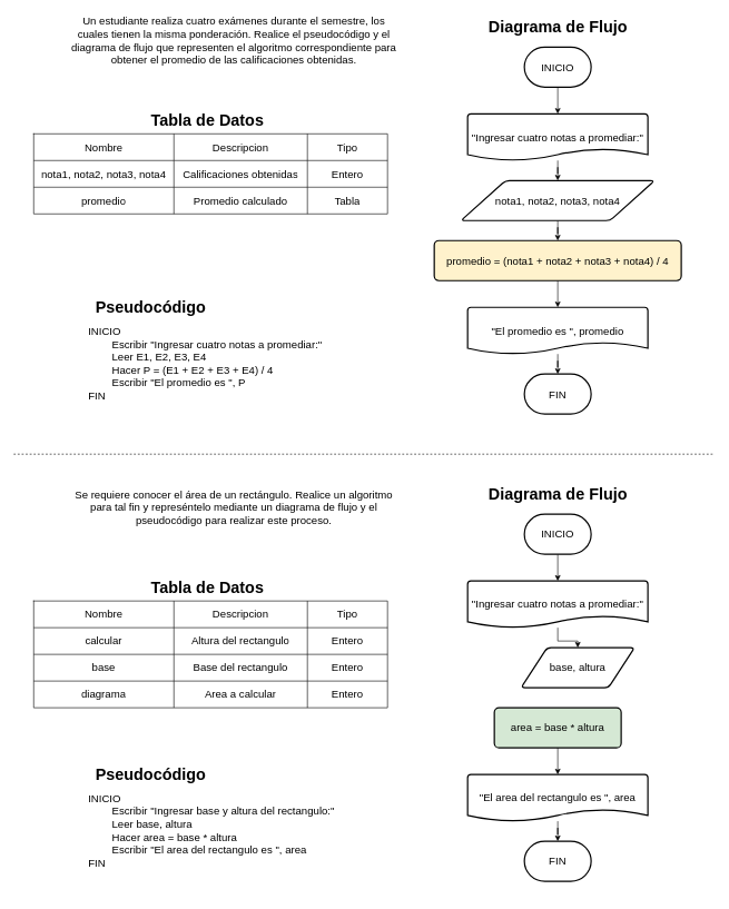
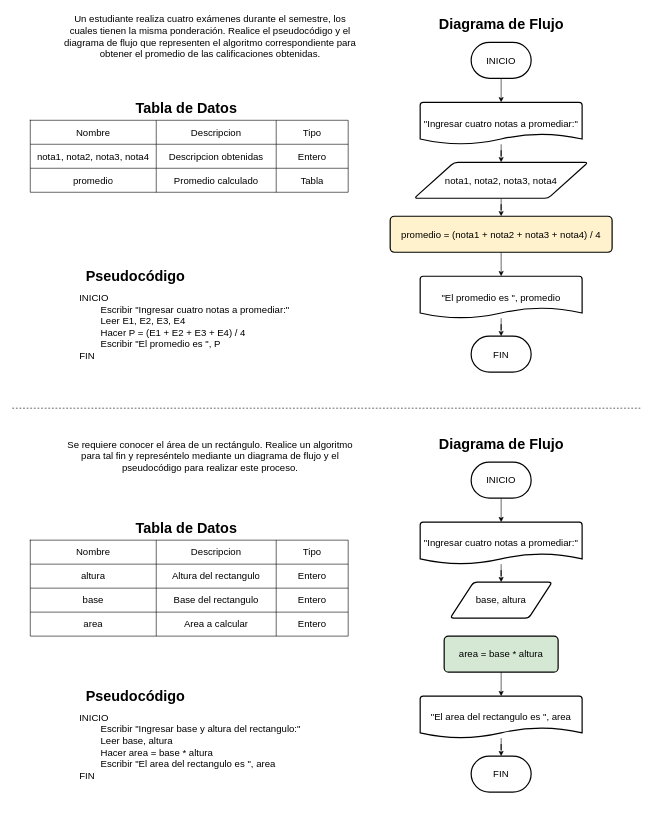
  <mxCell id="0" />
  <mxCell id="1" parent="0" />
  <mxCell id="2" value="Un estudiante realiza cuatro exámenes durante el semestre, los cuales tienen la misma ponderación. Realice el pseudocódigo y el diagrama de flujo que representen el algoritmo correspondiente para obtener el promedio de las calificaciones obtenidas.&lt;br&gt;" style="text;html=1;strokeColor=none;fillColor=none;align=center;verticalAlign=middle;whiteSpace=wrap;rounded=0;fontSize=16;" vertex="1" parent="1"><mxGeometry x="100" y="20" width="500" height="80" as="geometry" /></mxCell>
  <mxCell id="3" value="" style="shape=table;html=1;whiteSpace=wrap;startSize=0;container=1;collapsible=0;childLayout=tableLayout;fontSize=16;" vertex="1" parent="1"><mxGeometry x="50" y="200" width="530" height="120" as="geometry" /></mxCell>
  <mxCell id="4" value="" style="shape=partialRectangle;html=1;whiteSpace=wrap;collapsible=0;dropTarget=0;pointerEvents=0;fillColor=none;top=0;left=0;bottom=0;right=0;points=[[0,0.5],[1,0.5]];portConstraint=eastwest;fontSize=16;" vertex="1" parent="3"><mxGeometry width="530" height="40" as="geometry" /></mxCell>
  <mxCell id="5" value="&lt;div style=&quot;font-size: 16px;&quot;&gt;Nombre&lt;span style=&quot;white-space: pre; font-size: 16px;&quot;&gt;&lt;br style=&quot;font-size: 16px;&quot;&gt;&lt;/span&gt;&lt;/div&gt;" style="shape=partialRectangle;html=1;whiteSpace=wrap;connectable=0;fillColor=none;top=0;left=0;bottom=0;right=0;overflow=hidden;fontSize=16;" vertex="1" parent="4"><mxGeometry width="210" height="40" as="geometry" /></mxCell>
  <mxCell id="6" value="Descripcion" style="shape=partialRectangle;html=1;whiteSpace=wrap;connectable=0;fillColor=none;top=0;left=0;bottom=0;right=0;overflow=hidden;fontSize=16;" vertex="1" parent="4"><mxGeometry x="210" width="200" height="40" as="geometry" /></mxCell>
  <mxCell id="7" value="Tipo" style="shape=partialRectangle;html=1;whiteSpace=wrap;connectable=0;fillColor=none;top=0;left=0;bottom=0;right=0;overflow=hidden;fontSize=16;" vertex="1" parent="4"><mxGeometry x="410" width="120" height="40" as="geometry" /></mxCell>
  <mxCell id="8" value="" style="shape=partialRectangle;html=1;whiteSpace=wrap;collapsible=0;dropTarget=0;pointerEvents=0;fillColor=none;top=0;left=0;bottom=0;right=0;points=[[0,0.5],[1,0.5]];portConstraint=eastwest;fontSize=16;" vertex="1" parent="3"><mxGeometry y="40" width="530" height="40" as="geometry" /></mxCell>
  <mxCell id="9" value="nota1, nota2, nota3, nota4" style="shape=partialRectangle;html=1;whiteSpace=wrap;connectable=0;fillColor=none;top=0;left=0;bottom=0;right=0;overflow=hidden;fontSize=16;" vertex="1" parent="8"><mxGeometry width="210" height="40" as="geometry" /></mxCell>
- <mxCell id="10" value="Calificaciones obtenidas" style="shape=partialRectangle;html=1;whiteSpace=wrap;connectable=0;fillColor=none;top=0;left=0;bottom=0;right=0;overflow=hidden;fontSize=16;" vertex="1" parent="8"><mxGeometry x="210" width="200" height="40" as="geometry" /></mxCell>
+ <mxCell id="10" value="Descripcion obtenidas" style="shape=partialRectangle;html=1;whiteSpace=wrap;connectable=0;fillColor=none;top=0;left=0;bottom=0;right=0;overflow=hidden;fontSize=16;" vertex="1" parent="8"><mxGeometry x="210" width="200" height="40" as="geometry" /></mxCell>
  <mxCell id="11" value="Entero" style="shape=partialRectangle;html=1;whiteSpace=wrap;connectable=0;fillColor=none;top=0;left=0;bottom=0;right=0;overflow=hidden;fontSize=16;" vertex="1" parent="8"><mxGeometry x="410" width="120" height="40" as="geometry" /></mxCell>
  <mxCell id="12" style="shape=partialRectangle;html=1;whiteSpace=wrap;collapsible=0;dropTarget=0;pointerEvents=0;fillColor=none;top=0;left=0;bottom=0;right=0;points=[[0,0.5],[1,0.5]];portConstraint=eastwest;fontSize=16;" vertex="1" parent="3"><mxGeometry y="80" width="530" height="40" as="geometry" /></mxCell>
  <mxCell id="13" value="promedio" style="shape=partialRectangle;html=1;whiteSpace=wrap;connectable=0;fillColor=none;top=0;left=0;bottom=0;right=0;overflow=hidden;fontSize=16;" vertex="1" parent="12"><mxGeometry width="210" height="40" as="geometry" /></mxCell>
  <mxCell id="14" value="Promedio calculado" style="shape=partialRectangle;html=1;whiteSpace=wrap;connectable=0;fillColor=none;top=0;left=0;bottom=0;right=0;overflow=hidden;fontSize=16;" vertex="1" parent="12"><mxGeometry x="210" width="200" height="40" as="geometry" /></mxCell>
  <mxCell id="15" value="Tabla" style="shape=partialRectangle;html=1;whiteSpace=wrap;connectable=0;fillColor=none;top=0;left=0;bottom=0;right=0;overflow=hidden;fontSize=16;" vertex="1" parent="12"><mxGeometry x="410" width="120" height="40" as="geometry" /></mxCell>
  <mxCell id="16" value="Tabla de Datos" style="text;strokeColor=none;fillColor=none;html=1;fontSize=24;fontStyle=1;verticalAlign=middle;align=center;" vertex="1" parent="1"><mxGeometry x="215" y="160" width="190" height="40" as="geometry" /></mxCell>
  <mxCell id="17" value="Pseudocódigo" style="text;strokeColor=none;fillColor=none;html=1;fontSize=24;fontStyle=1;verticalAlign=middle;align=center;" vertex="1" parent="1"><mxGeometry x="130" y="440" width="190" height="40" as="geometry" /></mxCell>
  <mxCell id="18" value="&lt;div&gt;INICIO&lt;/div&gt;&lt;div&gt;&lt;span style=&quot;white-space: pre&quot;&gt;&#09;&lt;/span&gt;Escribir &quot;Ingresar cuatro notas a promediar:&quot;&lt;br&gt;&lt;/div&gt;&lt;div&gt;&lt;span&gt;&#09;&lt;span style=&quot;white-space: pre&quot;&gt;&#09;&lt;/span&gt;Leer E1, E2, E3, E4&lt;/span&gt;&lt;br&gt;&lt;/div&gt;&lt;div&gt;&lt;span&gt;&#09;&lt;/span&gt;&lt;span style=&quot;white-space: pre&quot;&gt;&#09;&lt;/span&gt;Hacer P = (&lt;span&gt;E1 + E2 + E3 + E4&lt;/span&gt;) / 4&lt;br&gt;&lt;/div&gt;&lt;div&gt;&lt;span style=&quot;white-space: pre&quot;&gt;&#09;&lt;/span&gt;Escribir &quot;El promedio es &quot;, P&lt;/div&gt;&lt;div&gt;FIN&lt;br&gt;&lt;/div&gt;" style="text;html=1;strokeColor=none;fillColor=none;align=left;verticalAlign=top;whiteSpace=wrap;rounded=0;fontSize=16;" vertex="1" parent="1"><mxGeometry x="130" y="480" width="420" height="160" as="geometry" /></mxCell>
  <mxCell id="19" value="Diagrama de Flujo" style="text;strokeColor=none;fillColor=none;html=1;fontSize=24;fontStyle=1;verticalAlign=middle;align=center;" vertex="1" parent="1"><mxGeometry x="725" y="20" width="220" height="40" as="geometry" /></mxCell>
  <mxCell id="20" value="" style="edgeStyle=orthogonalEdgeStyle;rounded=0;orthogonalLoop=1;jettySize=auto;html=1;fontSize=16;" edge="1" parent="1" source="21" target="30"><mxGeometry relative="1" as="geometry" /></mxCell>
  <mxCell id="21" value="INICIO" style="strokeWidth=2;html=1;shape=mxgraph.flowchart.terminator;whiteSpace=wrap;fontSize=16;align=center;verticalAlign=middle;" vertex="1" parent="1"><mxGeometry x="785" y="70" width="100" height="60" as="geometry" /></mxCell>
  <mxCell id="22" value="FIN" style="strokeWidth=2;html=1;shape=mxgraph.flowchart.terminator;whiteSpace=wrap;fontSize=16;align=center;verticalAlign=middle;" vertex="1" parent="1"><mxGeometry x="785" y="560" width="100" height="60" as="geometry" /></mxCell>
  <mxCell id="23" value="" style="edgeStyle=orthogonalEdgeStyle;rounded=0;orthogonalLoop=1;jettySize=auto;html=1;fontSize=16;" edge="1" parent="1" source="24" target="26"><mxGeometry relative="1" as="geometry" /></mxCell>
  <mxCell id="24" value="&lt;span&gt;&#09;&lt;/span&gt;&lt;span&gt;&#09;&lt;/span&gt;promedio = (&lt;span&gt;nota1 + nota2 + nota3 + nota4&lt;/span&gt;) / 4" style="rounded=1;whiteSpace=wrap;html=1;absoluteArcSize=1;arcSize=14;strokeWidth=2;fontSize=16;align=center;verticalAlign=middle;fillColor=#fff2cc;" vertex="1" parent="1"><mxGeometry x="650" y="360" width="370" height="60" as="geometry" /></mxCell>
  <mxCell id="25" value="" style="edgeStyle=orthogonalEdgeStyle;rounded=0;orthogonalLoop=1;jettySize=auto;html=1;fontSize=16;" edge="1" parent="1" source="26" target="22"><mxGeometry relative="1" as="geometry" /></mxCell>
  <mxCell id="26" value="&quot;El promedio es &quot;, promedio" style="strokeWidth=2;html=1;shape=mxgraph.flowchart.document2;whiteSpace=wrap;size=0.25;fontSize=16;align=center;verticalAlign=middle;" vertex="1" parent="1"><mxGeometry x="700" y="460" width="270" height="70" as="geometry" /></mxCell>
  <mxCell id="27" value="" style="edgeStyle=orthogonalEdgeStyle;rounded=0;orthogonalLoop=1;jettySize=auto;html=1;fontSize=16;" edge="1" parent="1" source="28" target="24"><mxGeometry relative="1" as="geometry" /></mxCell>
  <mxCell id="28" value="nota1, nota2, nota3, nota4" style="shape=parallelogram;html=1;strokeWidth=2;perimeter=parallelogramPerimeter;whiteSpace=wrap;rounded=1;arcSize=12;size=0.23;fontSize=16;align=center;verticalAlign=middle;" vertex="1" parent="1"><mxGeometry x="690" y="270" width="290" height="60" as="geometry" /></mxCell>
  <mxCell id="29" value="" style="edgeStyle=orthogonalEdgeStyle;rounded=0;orthogonalLoop=1;jettySize=auto;html=1;fontSize=16;" edge="1" parent="1" source="30" target="28"><mxGeometry relative="1" as="geometry" /></mxCell>
  <mxCell id="30" value="&quot;Ingresar cuatro notas a promediar:&quot;" style="strokeWidth=2;html=1;shape=mxgraph.flowchart.document2;whiteSpace=wrap;size=0.25;fontSize=16;align=center;verticalAlign=middle;" vertex="1" parent="1"><mxGeometry x="700" y="170" width="270" height="70" as="geometry" /></mxCell>
  <mxCell id="31" value="Se requiere conocer el área de un rectángulo. Realice un algoritmo para tal fin y represéntelo mediante un diagrama de flujo y el pseudocódigo para realizar este proceso.&lt;br&gt;" style="text;html=1;strokeColor=none;fillColor=none;align=center;verticalAlign=middle;whiteSpace=wrap;rounded=0;fontSize=16;" vertex="1" parent="1"><mxGeometry x="100" y="720" width="500" height="80" as="geometry" /></mxCell>
  <mxCell id="32" value="" style="shape=table;html=1;whiteSpace=wrap;startSize=0;container=1;collapsible=0;childLayout=tableLayout;fontSize=16;" vertex="1" parent="1"><mxGeometry x="50" y="900" width="530" height="160" as="geometry" /></mxCell>
  <mxCell id="33" value="" style="shape=partialRectangle;html=1;whiteSpace=wrap;collapsible=0;dropTarget=0;pointerEvents=0;fillColor=none;top=0;left=0;bottom=0;right=0;points=[[0,0.5],[1,0.5]];portConstraint=eastwest;fontSize=16;" vertex="1" parent="32"><mxGeometry width="530" height="40" as="geometry" /></mxCell>
  <mxCell id="34" value="&lt;div style=&quot;font-size: 16px;&quot;&gt;Nombre&lt;span style=&quot;white-space: pre; font-size: 16px;&quot;&gt;&lt;br style=&quot;font-size: 16px;&quot;&gt;&lt;/span&gt;&lt;/div&gt;" style="shape=partialRectangle;html=1;whiteSpace=wrap;connectable=0;fillColor=none;top=0;left=0;bottom=0;right=0;overflow=hidden;fontSize=16;" vertex="1" parent="33"><mxGeometry width="210" height="40" as="geometry" /></mxCell>
  <mxCell id="35" value="Descripcion" style="shape=partialRectangle;html=1;whiteSpace=wrap;connectable=0;fillColor=none;top=0;left=0;bottom=0;right=0;overflow=hidden;fontSize=16;" vertex="1" parent="33"><mxGeometry x="210" width="200" height="40" as="geometry" /></mxCell>
  <mxCell id="36" value="Tipo" style="shape=partialRectangle;html=1;whiteSpace=wrap;connectable=0;fillColor=none;top=0;left=0;bottom=0;right=0;overflow=hidden;fontSize=16;" vertex="1" parent="33"><mxGeometry x="410" width="120" height="40" as="geometry" /></mxCell>
  <mxCell id="37" value="" style="shape=partialRectangle;html=1;whiteSpace=wrap;collapsible=0;dropTarget=0;pointerEvents=0;fillColor=none;top=0;left=0;bottom=0;right=0;points=[[0,0.5],[1,0.5]];portConstraint=eastwest;fontSize=16;" vertex="1" parent="32"><mxGeometry y="40" width="530" height="40" as="geometry" /></mxCell>
- <mxCell id="38" value="calcular" style="shape=partialRectangle;html=1;whiteSpace=wrap;connectable=0;fillColor=none;top=0;left=0;bottom=0;right=0;overflow=hidden;fontSize=16;" vertex="1" parent="37"><mxGeometry width="210" height="40" as="geometry" /></mxCell>
+ <mxCell id="38" value="altura" style="shape=partialRectangle;html=1;whiteSpace=wrap;connectable=0;fillColor=none;top=0;left=0;bottom=0;right=0;overflow=hidden;fontSize=16;" vertex="1" parent="37"><mxGeometry width="210" height="40" as="geometry" /></mxCell>
  <mxCell id="39" value="Altura del rectangulo" style="shape=partialRectangle;html=1;whiteSpace=wrap;connectable=0;fillColor=none;top=0;left=0;bottom=0;right=0;overflow=hidden;fontSize=16;" vertex="1" parent="37"><mxGeometry x="210" width="200" height="40" as="geometry" /></mxCell>
  <mxCell id="40" value="Entero" style="shape=partialRectangle;html=1;whiteSpace=wrap;connectable=0;fillColor=none;top=0;left=0;bottom=0;right=0;overflow=hidden;fontSize=16;" vertex="1" parent="37"><mxGeometry x="410" width="120" height="40" as="geometry" /></mxCell>
  <mxCell id="41" style="shape=partialRectangle;html=1;whiteSpace=wrap;collapsible=0;dropTarget=0;pointerEvents=0;fillColor=none;top=0;left=0;bottom=0;right=0;points=[[0,0.5],[1,0.5]];portConstraint=eastwest;fontSize=16;" vertex="1" parent="32"><mxGeometry y="80" width="530" height="40" as="geometry" /></mxCell>
  <mxCell id="42" value="base" style="shape=partialRectangle;html=1;whiteSpace=wrap;connectable=0;fillColor=none;top=0;left=0;bottom=0;right=0;overflow=hidden;fontSize=16;" vertex="1" parent="41"><mxGeometry width="210" height="40" as="geometry" /></mxCell>
  <mxCell id="43" value="Base del rectangulo" style="shape=partialRectangle;html=1;whiteSpace=wrap;connectable=0;fillColor=none;top=0;left=0;bottom=0;right=0;overflow=hidden;fontSize=16;" vertex="1" parent="41"><mxGeometry x="210" width="200" height="40" as="geometry" /></mxCell>
  <mxCell id="44" value="Entero" style="shape=partialRectangle;html=1;whiteSpace=wrap;connectable=0;fillColor=none;top=0;left=0;bottom=0;right=0;overflow=hidden;fontSize=16;" vertex="1" parent="41"><mxGeometry x="410" width="120" height="40" as="geometry" /></mxCell>
  <mxCell id="45" style="shape=partialRectangle;html=1;whiteSpace=wrap;collapsible=0;dropTarget=0;pointerEvents=0;fillColor=none;top=0;left=0;bottom=0;right=0;points=[[0,0.5],[1,0.5]];portConstraint=eastwest;fontSize=16;" vertex="1" parent="32"><mxGeometry y="120" width="530" height="40" as="geometry" /></mxCell>
- <mxCell id="46" value="diagrama" style="shape=partialRectangle;html=1;whiteSpace=wrap;connectable=0;fillColor=none;top=0;left=0;bottom=0;right=0;overflow=hidden;fontSize=16;" vertex="1" parent="45"><mxGeometry width="210" height="40" as="geometry" /></mxCell>
+ <mxCell id="46" value="area" style="shape=partialRectangle;html=1;whiteSpace=wrap;connectable=0;fillColor=none;top=0;left=0;bottom=0;right=0;overflow=hidden;fontSize=16;" vertex="1" parent="45"><mxGeometry width="210" height="40" as="geometry" /></mxCell>
  <mxCell id="47" value="Area a calcular" style="shape=partialRectangle;html=1;whiteSpace=wrap;connectable=0;fillColor=none;top=0;left=0;bottom=0;right=0;overflow=hidden;fontSize=16;" vertex="1" parent="45"><mxGeometry x="210" width="200" height="40" as="geometry" /></mxCell>
  <mxCell id="48" value="Entero" style="shape=partialRectangle;html=1;whiteSpace=wrap;connectable=0;fillColor=none;top=0;left=0;bottom=0;right=0;overflow=hidden;fontSize=16;" vertex="1" parent="45"><mxGeometry x="410" width="120" height="40" as="geometry" /></mxCell>
  <mxCell id="49" value="Tabla de Datos" style="text;strokeColor=none;fillColor=none;html=1;fontSize=24;fontStyle=1;verticalAlign=middle;align=center;" vertex="1" parent="1"><mxGeometry x="215" y="860" width="190" height="40" as="geometry" /></mxCell>
  <mxCell id="50" value="Pseudocódigo" style="text;strokeColor=none;fillColor=none;html=1;fontSize=24;fontStyle=1;verticalAlign=middle;align=center;" vertex="1" parent="1"><mxGeometry x="130" y="1140" width="190" height="40" as="geometry" /></mxCell>
  <mxCell id="51" value="&lt;div&gt;INICIO&lt;/div&gt;&lt;div&gt;&lt;span style=&quot;white-space: pre&quot;&gt;&#09;&lt;/span&gt;Escribir &quot;Ingresar base y altura del rectangulo:&quot;&lt;br&gt;&lt;/div&gt;&lt;div&gt;&lt;span&gt;&#09;&lt;span style=&quot;white-space: pre&quot;&gt;&#09;&lt;/span&gt;Leer base, altura&lt;/span&gt;&lt;br&gt;&lt;/div&gt;&lt;div&gt;&lt;span&gt;&#09;&lt;/span&gt;&lt;span style=&quot;white-space: pre&quot;&gt;&#09;&lt;/span&gt;Hacer area = base * altura&lt;br&gt;&lt;/div&gt;&lt;div&gt;&lt;span style=&quot;white-space: pre&quot;&gt;&#09;&lt;/span&gt;Escribir &quot;El area del rectangulo es &quot;, area&lt;br&gt;&lt;/div&gt;&lt;div&gt;FIN&lt;br&gt;&lt;/div&gt;" style="text;html=1;strokeColor=none;fillColor=none;align=left;verticalAlign=top;whiteSpace=wrap;rounded=0;fontSize=16;" vertex="1" parent="1"><mxGeometry x="130" y="1180" width="420" height="160" as="geometry" /></mxCell>
  <mxCell id="52" value="Diagrama de Flujo" style="text;strokeColor=none;fillColor=none;html=1;fontSize=24;fontStyle=1;verticalAlign=middle;align=center;" vertex="1" parent="1"><mxGeometry x="725" y="720" width="220" height="40" as="geometry" /></mxCell>
  <mxCell id="53" value="" style="edgeStyle=orthogonalEdgeStyle;rounded=0;orthogonalLoop=1;jettySize=auto;html=1;fontSize=16;" edge="1" parent="1" source="54" target="62"><mxGeometry relative="1" as="geometry" /></mxCell>
  <mxCell id="54" value="INICIO" style="strokeWidth=2;html=1;shape=mxgraph.flowchart.terminator;whiteSpace=wrap;fontSize=16;align=center;verticalAlign=middle;" vertex="1" parent="1"><mxGeometry x="785" y="770" width="100" height="60" as="geometry" /></mxCell>
  <mxCell id="55" value="FIN" style="strokeWidth=2;html=1;shape=mxgraph.flowchart.terminator;whiteSpace=wrap;fontSize=16;align=center;verticalAlign=middle;" vertex="1" parent="1"><mxGeometry x="785" y="1260" width="100" height="60" as="geometry" /></mxCell>
  <mxCell id="56" value="" style="edgeStyle=orthogonalEdgeStyle;rounded=0;orthogonalLoop=1;jettySize=auto;html=1;fontSize=16;" edge="1" parent="1" source="57" target="59"><mxGeometry relative="1" as="geometry" /></mxCell>
  <mxCell id="57" value="area = base * altura" style="rounded=1;whiteSpace=wrap;html=1;absoluteArcSize=1;arcSize=14;strokeWidth=2;fontSize=16;align=center;verticalAlign=middle;fillColor=#d5e8d4;" vertex="1" parent="1"><mxGeometry x="740" y="1060" width="190" height="60" as="geometry" /></mxCell>
  <mxCell id="58" value="" style="edgeStyle=orthogonalEdgeStyle;rounded=0;orthogonalLoop=1;jettySize=auto;html=1;fontSize=16;" edge="1" parent="1" source="59" target="55"><mxGeometry relative="1" as="geometry" /></mxCell>
  <mxCell id="59" value="&quot;El area del rectangulo es &quot;, area" style="strokeWidth=2;html=1;shape=mxgraph.flowchart.document2;whiteSpace=wrap;size=0.25;fontSize=16;align=center;verticalAlign=middle;" vertex="1" parent="1"><mxGeometry x="700" y="1160" width="270" height="70" as="geometry" /></mxCell>
- <mxCell id="60" value="&lt;span&gt;base, altura&lt;/span&gt;" style="shape=parallelogram;html=1;strokeWidth=2;perimeter=parallelogramPerimeter;whiteSpace=wrap;rounded=1;arcSize=12;size=0.23;fontSize=16;align=center;verticalAlign=middle;" vertex="1" parent="1"><mxGeometry x="780" y="970" width="170" height="60" as="geometry" /></mxCell>
+ <mxCell id="60" value="&lt;span&gt;base, altura&lt;/span&gt;" style="shape=parallelogram;html=1;strokeWidth=2;perimeter=parallelogramPerimeter;whiteSpace=wrap;rounded=1;arcSize=12;size=0.23;fontSize=16;align=center;verticalAlign=middle;" vertex="1" parent="1"><mxGeometry x="750" y="970" width="170" height="60" as="geometry" /></mxCell>
  <mxCell id="61" value="" style="edgeStyle=orthogonalEdgeStyle;rounded=0;orthogonalLoop=1;jettySize=auto;html=1;fontSize=16;" edge="1" parent="1" source="62" target="60"><mxGeometry relative="1" as="geometry" /></mxCell>
  <mxCell id="62" value="&quot;Ingresar cuatro notas a promediar:&quot;" style="strokeWidth=2;html=1;shape=mxgraph.flowchart.document2;whiteSpace=wrap;size=0.25;fontSize=16;align=center;verticalAlign=middle;" vertex="1" parent="1"><mxGeometry x="700" y="870" width="270" height="70" as="geometry" /></mxCell>
  <mxCell id="63" value="" style="endArrow=none;dashed=1;html=1;fontSize=16;" edge="1" parent="1"><mxGeometry width="50" height="50" relative="1" as="geometry"><mxPoint x="20" y="680" as="sourcePoint" /><mxPoint x="1070" y="680" as="targetPoint" /></mxGeometry></mxCell>
